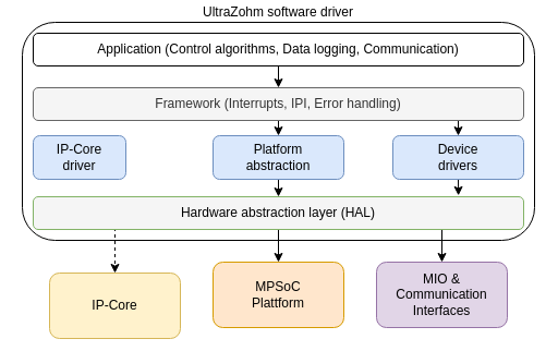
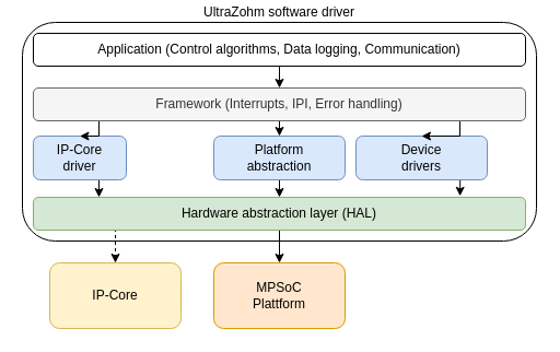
  <mxCell id="0" />
  <mxCell id="1" parent="0" />
  <mxCell id="2" value="UltraZohm software driver" style="rounded=1;whiteSpace=wrap;html=1;labelPosition=center;verticalLabelPosition=top;align=center;verticalAlign=bottom;" vertex="1" parent="1"><mxGeometry x="20" y="20" width="470" height="200" as="geometry" /></mxCell>
- <mxCell id="3" value="IP-Core" style="rounded=1;whiteSpace=wrap;html=1;fillColor=#fff2cc;strokeColor=#d6b656;" vertex="1" parent="1"><mxGeometry x="45" y="250" width="120" height="60" as="geometry" /></mxCell>
+ <mxCell id="3" value="IP-Core" style="rounded=1;whiteSpace=wrap;html=1;fillColor=#fff2cc;strokeColor=#d6b656;" vertex="1" parent="1"><mxGeometry x="45" y="240" width="120" height="60" as="geometry" /></mxCell>
  <mxCell id="4" value="&lt;div&gt;MPSoC&lt;/div&gt;&lt;div&gt;Plattform&lt;/div&gt;" style="rounded=1;whiteSpace=wrap;html=1;fillColor=#ffe6cc;strokeColor=#d79b00;" vertex="1" parent="1"><mxGeometry x="195" y="240" width="120" height="60" as="geometry" /></mxCell>
- <mxCell id="5" value="&lt;div&gt;MIO &amp;amp;&lt;/div&gt;&lt;div&gt;Communication Interfaces&lt;br&gt;&lt;/div&gt;" style="rounded=1;whiteSpace=wrap;html=1;fillColor=#e1d5e7;strokeColor=#9673a6;" vertex="1" parent="1"><mxGeometry x="345" y="240" width="120" height="60" as="geometry" /></mxCell>
  <mxCell id="6" style="edgeStyle=orthogonalEdgeStyle;rounded=0;orthogonalLoop=1;jettySize=auto;html=1;exitX=0.25;exitY=1;exitDx=0;exitDy=0;entryX=0.5;entryY=0;entryDx=0;entryDy=0;dashed=1;" edge="1" parent="1" source="9" target="3"><mxGeometry relative="1" as="geometry"><Array as="points"><mxPoint x="105" y="210" /></Array></mxGeometry></mxCell>
  <mxCell id="7" style="edgeStyle=orthogonalEdgeStyle;rounded=0;orthogonalLoop=1;jettySize=auto;html=1;exitX=0.5;exitY=1;exitDx=0;exitDy=0;entryX=0.5;entryY=0;entryDx=0;entryDy=0;" edge="1" parent="1" source="9" target="4"><mxGeometry relative="1" as="geometry" /></mxCell>
- <mxCell id="8" style="edgeStyle=orthogonalEdgeStyle;rounded=0;orthogonalLoop=1;jettySize=auto;html=1;exitX=0.75;exitY=1;exitDx=0;exitDy=0;entryX=0.5;entryY=0;entryDx=0;entryDy=0;" edge="1" parent="1" source="9" target="5"><mxGeometry relative="1" as="geometry"><Array as="points"><mxPoint x="405" y="210" /></Array></mxGeometry></mxCell>
- <mxCell id="9" value="Hardware abstraction layer (HAL)" style="rounded=1;whiteSpace=wrap;html=1;fillColor=#f5f5f5;strokeColor=#82b366;" vertex="1" parent="1"><mxGeometry x="30" y="180" width="450" height="30" as="geometry" /></mxCell>
+ <mxCell id="9" value="Hardware abstraction layer (HAL)" style="rounded=1;whiteSpace=wrap;html=1;fillColor=#d5e8d4;strokeColor=#82b366;" vertex="1" parent="1"><mxGeometry x="30" y="180" width="450" height="30" as="geometry" /></mxCell>
+ <mxCell id="10" style="edgeStyle=orthogonalEdgeStyle;rounded=0;orthogonalLoop=1;jettySize=auto;html=1;exitX=0.5;exitY=1;exitDx=0;exitDy=0;" edge="1" parent="1" source="11" target="9"><mxGeometry relative="1" as="geometry"><Array as="points"><mxPoint x="90" y="160" /><mxPoint x="90" y="160" /></Array></mxGeometry></mxCell>
  <mxCell id="11" value="&lt;div&gt;IP-Core&lt;/div&gt;&lt;div&gt;driver&lt;br&gt;&lt;/div&gt;" style="rounded=1;whiteSpace=wrap;html=1;fillColor=#dae8fc;strokeColor=#6c8ebf;" vertex="1" parent="1"><mxGeometry x="30" y="124" width="85" height="40" as="geometry" /></mxCell>
  <mxCell id="12" style="edgeStyle=orthogonalEdgeStyle;rounded=0;orthogonalLoop=1;jettySize=auto;html=1;exitX=0.5;exitY=1;exitDx=0;exitDy=0;entryX=0.5;entryY=0;entryDx=0;entryDy=0;" edge="1" parent="1" source="13" target="9"><mxGeometry relative="1" as="geometry" /></mxCell>
  <mxCell id="13" value="&lt;div&gt;Platform&lt;/div&gt;&lt;div&gt;abstraction&lt;br&gt;&lt;/div&gt;" style="rounded=1;whiteSpace=wrap;html=1;fillColor=#dae8fc;strokeColor=#6c8ebf;" vertex="1" parent="1"><mxGeometry x="195" y="124" width="120" height="40" as="geometry" /></mxCell>
  <mxCell id="14" style="edgeStyle=orthogonalEdgeStyle;rounded=0;orthogonalLoop=1;jettySize=auto;html=1;exitX=0.5;exitY=1;exitDx=0;exitDy=0;entryX=0.867;entryY=-0.038;entryDx=0;entryDy=0;entryPerimeter=0;" edge="1" parent="1" source="15" target="9"><mxGeometry relative="1" as="geometry" /></mxCell>
- <mxCell id="15" value="&lt;div&gt;Device&lt;/div&gt;&lt;div&gt;drivers&lt;/div&gt;" style="rounded=1;whiteSpace=wrap;html=1;fillColor=#dae8fc;strokeColor=#6c8ebf;" vertex="1" parent="1"><mxGeometry x="360" y="124" width="120" height="40" as="geometry" /></mxCell>
+ <mxCell id="15" value="&lt;div&gt;Device&lt;/div&gt;&lt;div&gt;drivers&lt;/div&gt;" style="rounded=1;whiteSpace=wrap;html=1;fillColor=#dae8fc;strokeColor=#6c8ebf;" vertex="1" parent="1"><mxGeometry x="325" y="124" width="120" height="40" as="geometry" /></mxCell>
+ <mxCell id="16" style="edgeStyle=orthogonalEdgeStyle;rounded=0;orthogonalLoop=1;jettySize=auto;html=1;exitX=0.25;exitY=1;exitDx=0;exitDy=0;entryX=0.5;entryY=0;entryDx=0;entryDy=0;" edge="1" parent="1" source="19" target="11"><mxGeometry relative="1" as="geometry"><Array as="points"><mxPoint x="90" y="110" /></Array></mxGeometry></mxCell>
  <mxCell id="17" style="edgeStyle=orthogonalEdgeStyle;rounded=0;orthogonalLoop=1;jettySize=auto;html=1;exitX=0.5;exitY=1;exitDx=0;exitDy=0;entryX=0.5;entryY=0;entryDx=0;entryDy=0;" edge="1" parent="1" source="19" target="13"><mxGeometry relative="1" as="geometry" /></mxCell>
  <mxCell id="18" style="edgeStyle=orthogonalEdgeStyle;rounded=0;orthogonalLoop=1;jettySize=auto;html=1;exitX=0.75;exitY=1;exitDx=0;exitDy=0;entryX=0.5;entryY=0;entryDx=0;entryDy=0;" edge="1" parent="1" source="19" target="15"><mxGeometry relative="1" as="geometry"><Array as="points"><mxPoint x="420" y="110" /></Array></mxGeometry></mxCell>
  <mxCell id="19" value="Framework (Interrupts, IPI, Error handling)" style="rounded=1;whiteSpace=wrap;html=1;fillColor=#f5f5f5;strokeColor=#666666;fontColor=#333333;" vertex="1" parent="1"><mxGeometry x="30" y="80" width="450" height="30" as="geometry" /></mxCell>
  <mxCell id="20" style="edgeStyle=orthogonalEdgeStyle;rounded=0;orthogonalLoop=1;jettySize=auto;html=1;exitX=0.5;exitY=1;exitDx=0;exitDy=0;entryX=0.5;entryY=0;entryDx=0;entryDy=0;" edge="1" parent="1" source="21" target="19"><mxGeometry relative="1" as="geometry" /></mxCell>
  <mxCell id="21" value="Application (Control algorithms, Data logging, Communication)" style="rounded=1;whiteSpace=wrap;html=1;" vertex="1" parent="1"><mxGeometry x="30" y="30" width="450" height="30" as="geometry" /></mxCell>
